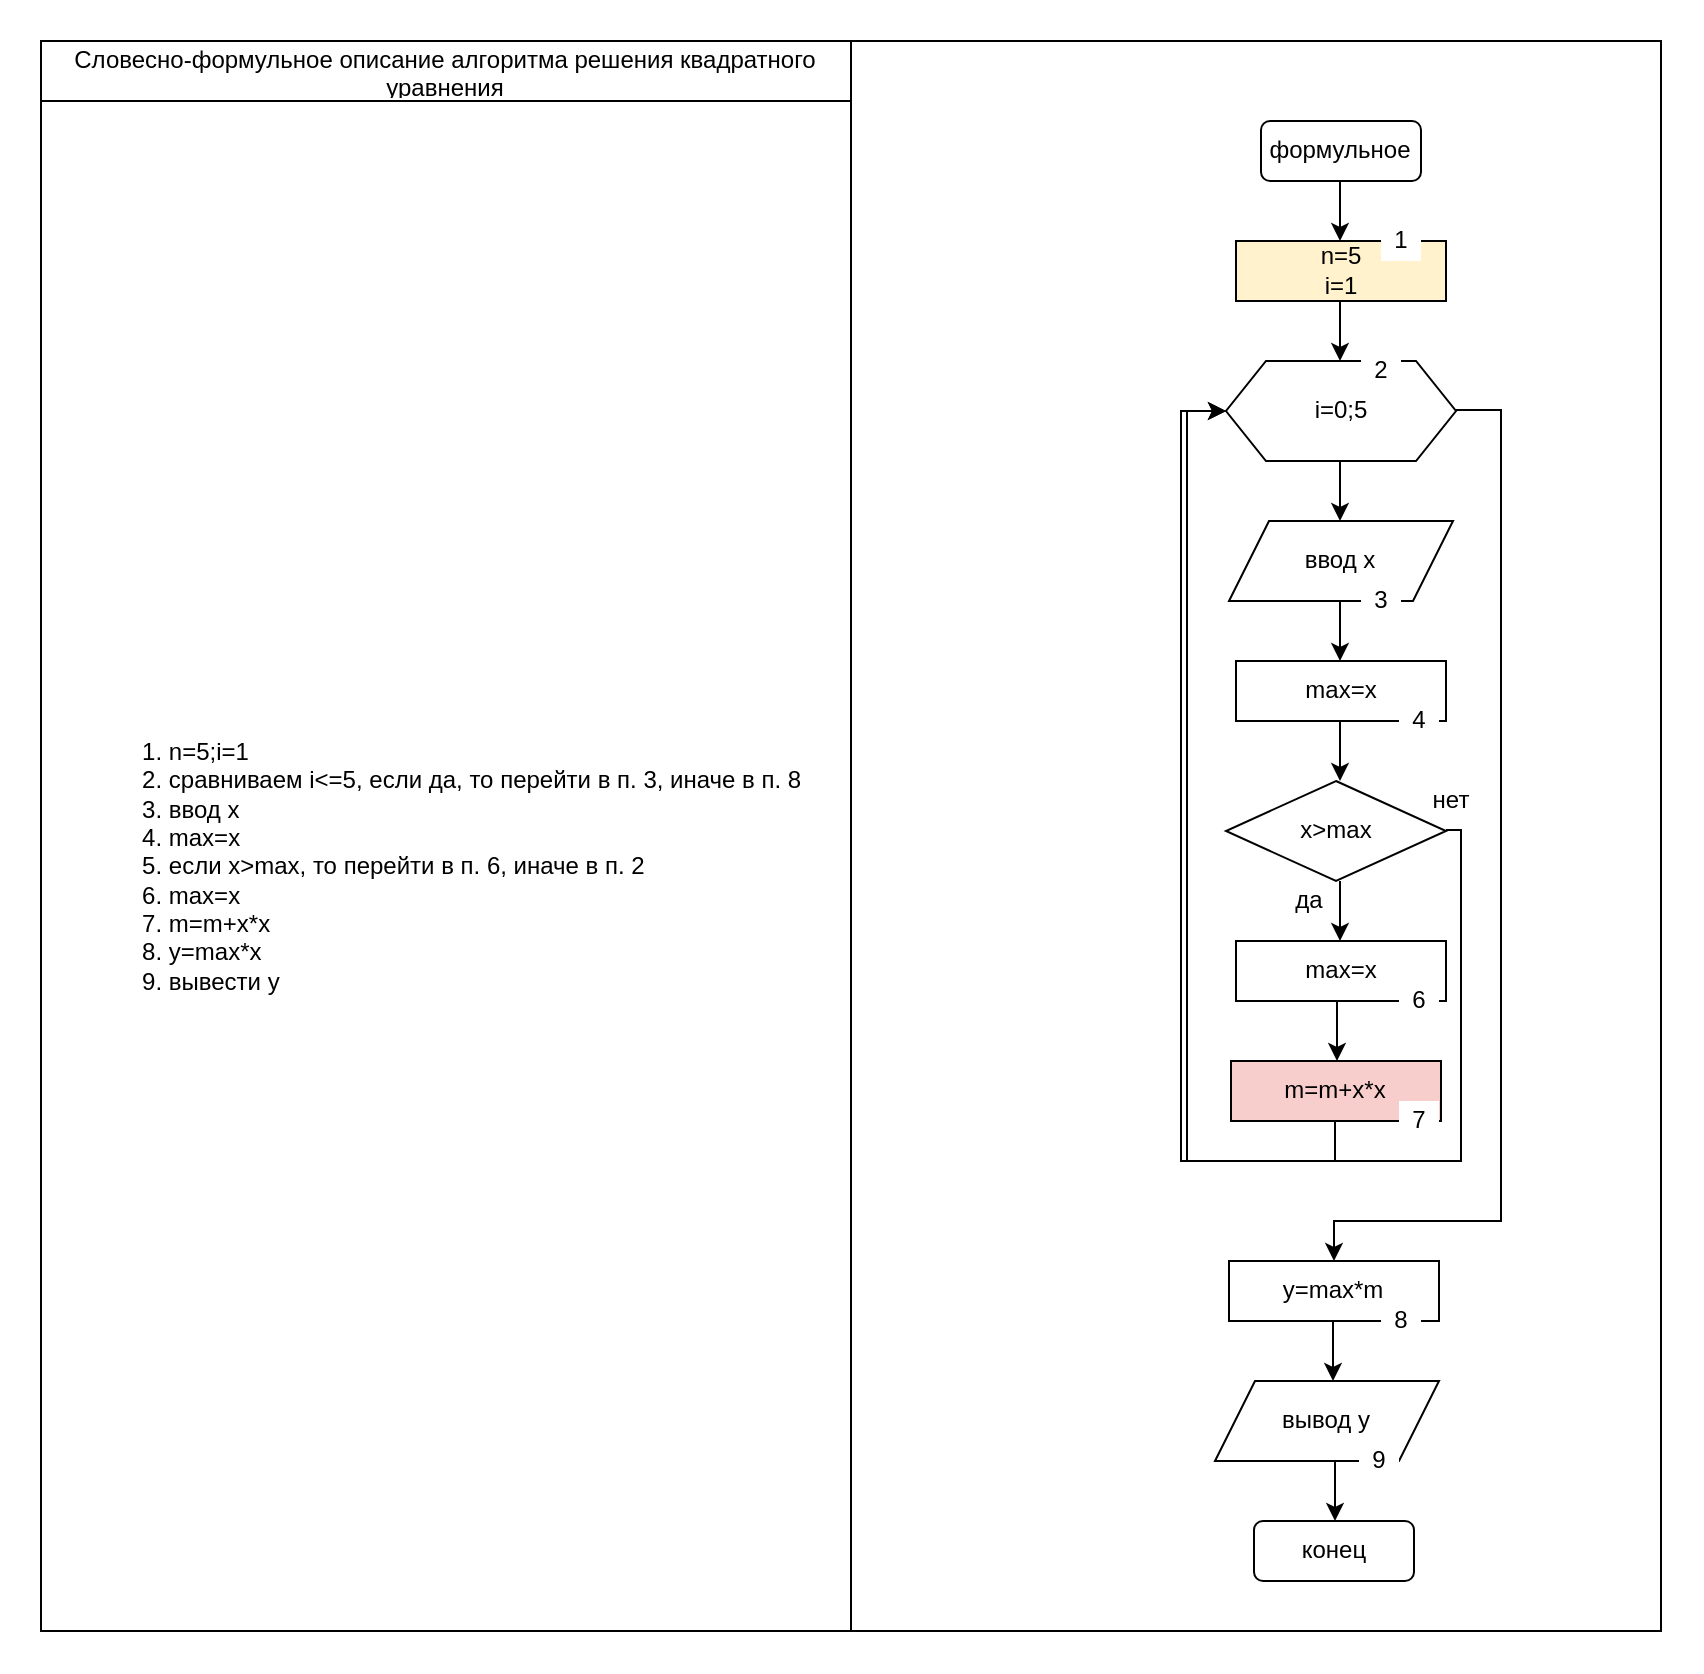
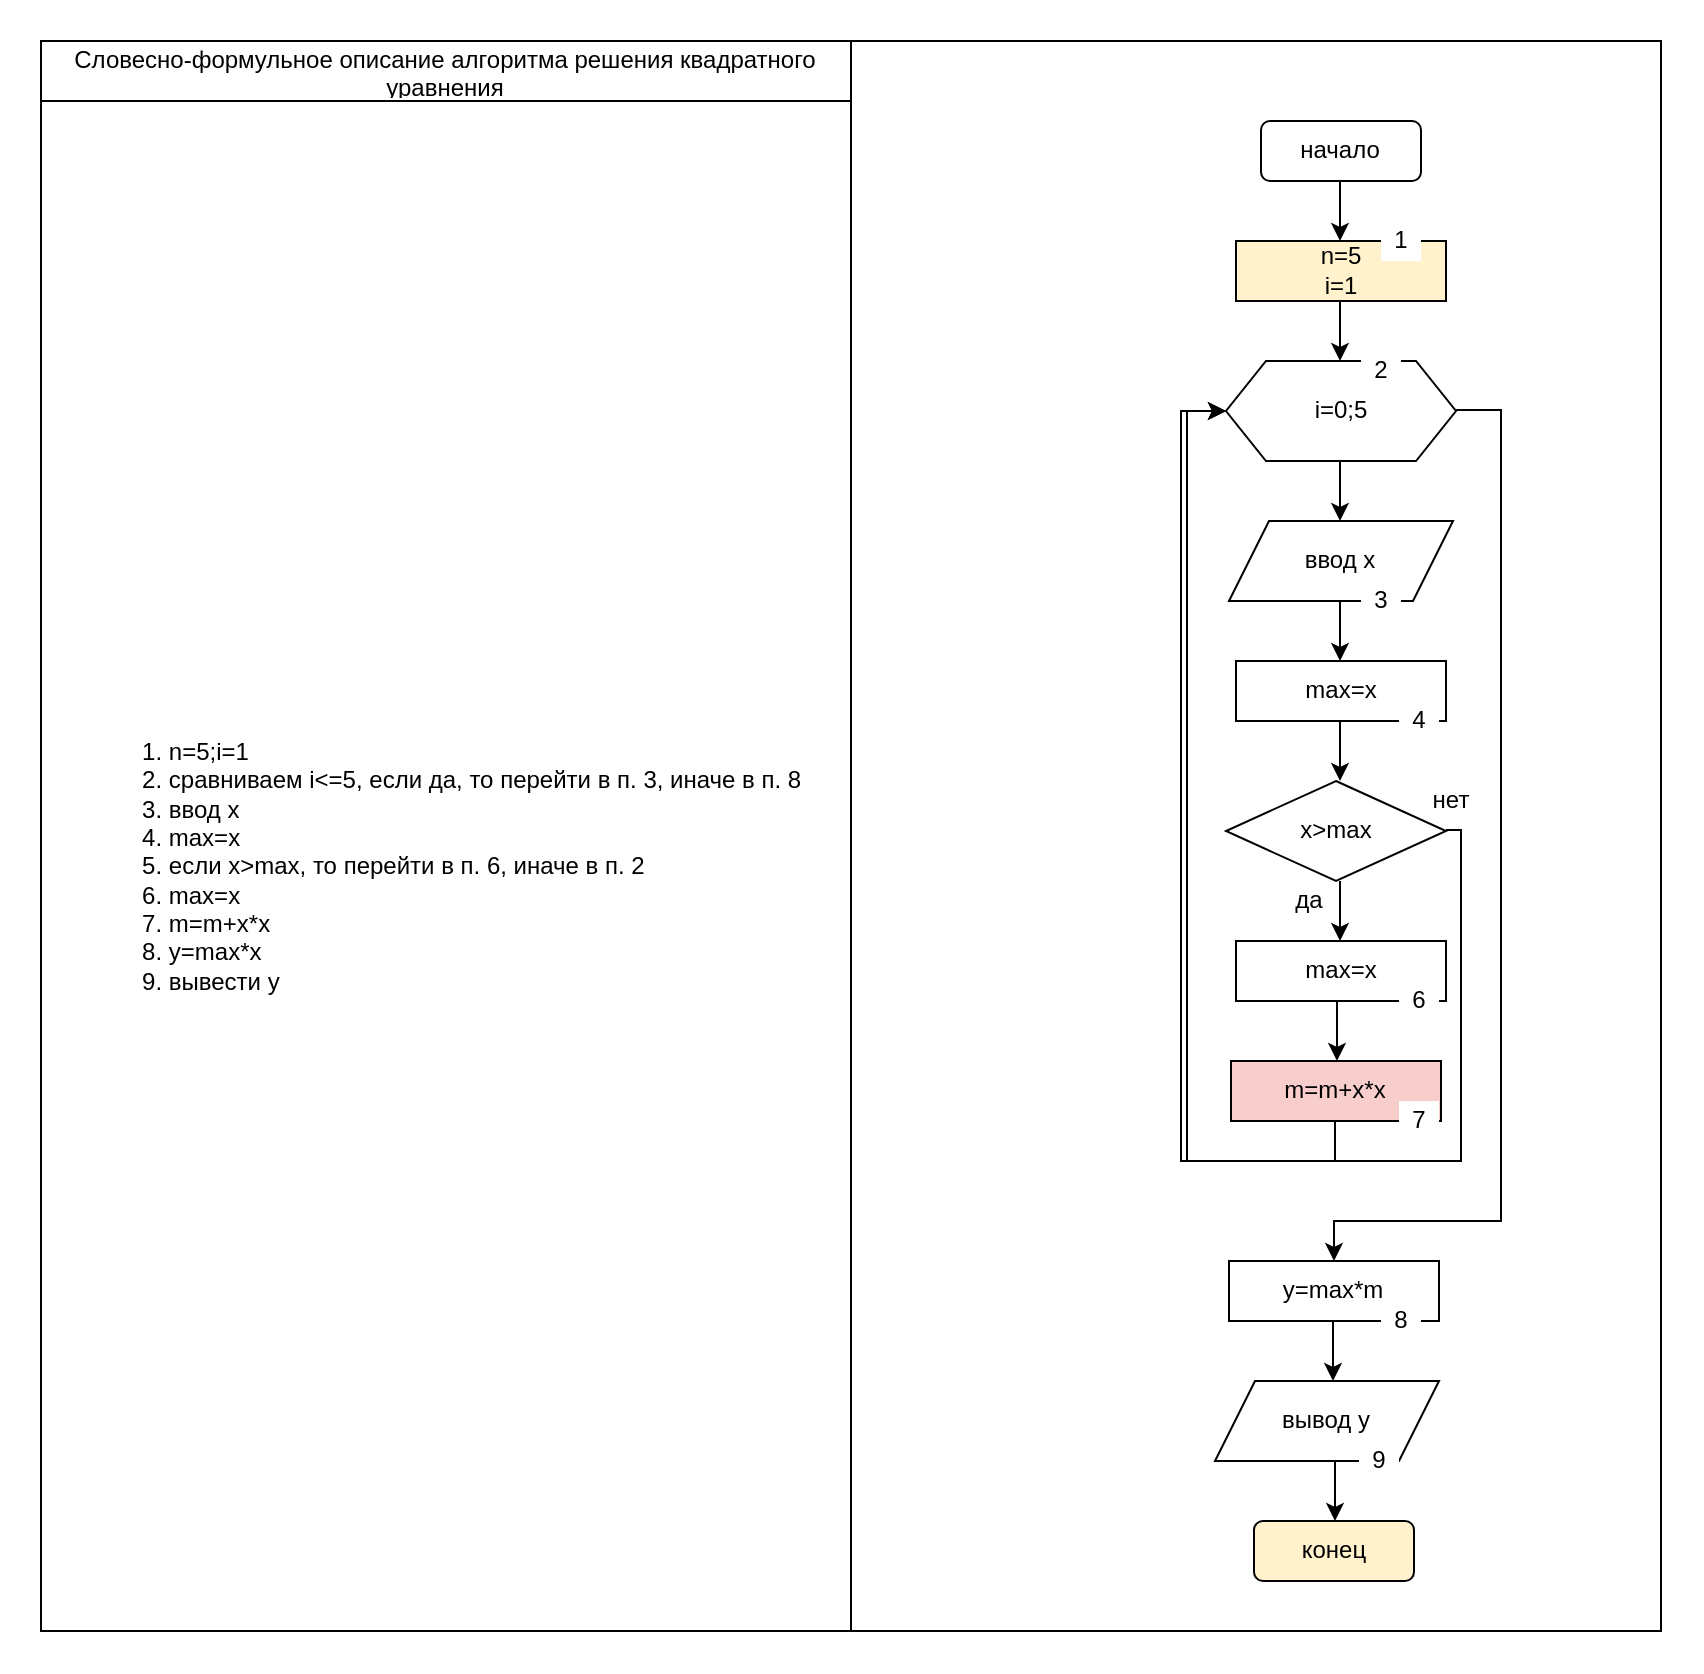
  <mxCell id="0" />
  <mxCell id="1" parent="0" />
  <mxCell id="2" value="" style="shape=table;startSize=0;container=1;collapsible=0;childLayout=tableLayout;hachureGap=4;pointerEvents=0;" vertex="1" parent="1"><mxGeometry x="20" y="20" width="810" height="795" as="geometry" /></mxCell>
  <mxCell id="3" value="" style="shape=partialRectangle;collapsible=0;dropTarget=0;pointerEvents=0;fillColor=none;top=0;left=0;bottom=0;right=0;points=[[0,0.5],[1,0.5]];portConstraint=eastwest;hachureGap=4;" vertex="1" parent="2"><mxGeometry width="810" height="30" as="geometry" /></mxCell>
  <mxCell id="4" value="Словесно-формульное описание алгоритма решения квадратного уравнения" style="shape=partialRectangle;html=1;whiteSpace=wrap;connectable=0;overflow=hidden;fillColor=none;top=0;left=0;bottom=0;right=0;pointerEvents=1;hachureGap=4;" vertex="1" parent="3"><mxGeometry width="405" height="30" as="geometry"><mxRectangle width="405" height="30" as="alternateBounds" /></mxGeometry></mxCell>
  <mxCell id="5" value="" style="shape=partialRectangle;collapsible=0;dropTarget=0;pointerEvents=0;fillColor=none;top=0;left=0;bottom=0;right=0;points=[[0,0.5],[1,0.5]];portConstraint=eastwest;hachureGap=4;" vertex="1" parent="2"><mxGeometry y="30" width="810" height="765" as="geometry" /></mxCell>
  <mxCell id="6" value="&lt;div align=&quot;left&quot;&gt;&lt;ol&gt;&lt;li&gt;n=5;i=1&lt;/li&gt;&lt;li&gt;сравниваем i&amp;lt;=5, если да, то перейти в п. 3, иначе в п. 8&lt;/li&gt;&lt;li&gt;ввод x&lt;/li&gt;&lt;li&gt;max=x&lt;/li&gt;&lt;li&gt;если x&amp;gt;max, то перейти в п. 6, иначе в п. 2&lt;/li&gt;&lt;li&gt;max=x&lt;/li&gt;&lt;li&gt;m=m+x*x&lt;/li&gt;&lt;li&gt;y=max*x&lt;/li&gt;&lt;li&gt;вывести y&lt;br&gt;&lt;/li&gt;&lt;/ol&gt;&lt;/div&gt;" style="shape=partialRectangle;html=1;whiteSpace=wrap;connectable=0;overflow=hidden;fillColor=none;top=0;left=0;bottom=0;right=0;pointerEvents=1;hachureGap=4;" vertex="1" parent="5"><mxGeometry width="405" height="765" as="geometry"><mxRectangle width="405" height="765" as="alternateBounds" /></mxGeometry></mxCell>
  <mxCell id="7" value="" style="shape=partialRectangle;html=1;whiteSpace=wrap;connectable=0;overflow=hidden;fillColor=none;top=0;left=0;bottom=0;right=0;pointerEvents=1;hachureGap=4;" vertex="1" parent="5"><mxGeometry x="405" width="405" height="765" as="geometry"><mxRectangle width="405" height="765" as="alternateBounds" /></mxGeometry></mxCell>
- <mxCell id="8" value="формульное" style="rounded=1;whiteSpace=wrap;html=1;" vertex="1" parent="1"><mxGeometry x="630" y="60" width="80" height="30" as="geometry" /></mxCell>
+ <mxCell id="8" value="начало" style="rounded=1;whiteSpace=wrap;html=1;" vertex="1" parent="1"><mxGeometry x="630" y="60" width="80" height="30" as="geometry" /></mxCell>
  <mxCell id="9" style="edgeStyle=orthogonalEdgeStyle;rounded=0;orthogonalLoop=1;jettySize=auto;html=1;exitX=0.5;exitY=1;exitDx=0;exitDy=0;" edge="1" parent="1"><mxGeometry relative="1" as="geometry"><mxPoint x="669.5" y="120" as="targetPoint" /><mxPoint x="669.5" y="90" as="sourcePoint" /></mxGeometry></mxCell>
  <mxCell id="10" value="&lt;div&gt;n=5&lt;/div&gt;&lt;div&gt;i=1&lt;br&gt;&lt;/div&gt;" style="rounded=0;whiteSpace=wrap;html=1;fillColor=#fff2cc;" vertex="1" parent="1"><mxGeometry x="617.5" y="120" width="105" height="30" as="geometry" /></mxCell>
  <mxCell id="11" style="edgeStyle=orthogonalEdgeStyle;rounded=0;orthogonalLoop=1;jettySize=auto;html=1;exitX=0.5;exitY=1;exitDx=0;exitDy=0;" edge="1" parent="1"><mxGeometry relative="1" as="geometry"><mxPoint x="669.5" y="180" as="targetPoint" /><mxPoint x="669.5" y="150" as="sourcePoint" /></mxGeometry></mxCell>
  <mxCell id="12" value="i=0;5" style="shape=hexagon;perimeter=hexagonPerimeter2;whiteSpace=wrap;html=1;fixedSize=1;" vertex="1" parent="1"><mxGeometry x="612.5" y="180" width="115" height="50" as="geometry" /></mxCell>
  <mxCell id="13" style="edgeStyle=orthogonalEdgeStyle;rounded=0;orthogonalLoop=1;jettySize=auto;html=1;exitX=0.5;exitY=1;exitDx=0;exitDy=0;" edge="1" parent="1"><mxGeometry relative="1" as="geometry"><mxPoint x="669.5" y="260" as="targetPoint" /><mxPoint x="669.5" y="230" as="sourcePoint" /></mxGeometry></mxCell>
  <mxCell id="14" style="edgeStyle=orthogonalEdgeStyle;rounded=0;orthogonalLoop=1;jettySize=auto;html=1;exitX=0.5;exitY=1;exitDx=0;exitDy=0;" edge="1" parent="1"><mxGeometry relative="1" as="geometry"><mxPoint x="669.5" y="330" as="targetPoint" /><mxPoint x="669.5" y="300" as="sourcePoint" /></mxGeometry></mxCell>
  <mxCell id="15" style="edgeStyle=orthogonalEdgeStyle;rounded=0;orthogonalLoop=1;jettySize=auto;html=1;exitX=0.5;exitY=1;exitDx=0;exitDy=0;entryX=0;entryY=0.5;entryDx=0;entryDy=0;" edge="1" parent="1" target="12"><mxGeometry relative="1" as="geometry"><mxPoint x="750" y="415" as="targetPoint" /><mxPoint x="722.5" y="414.5" as="sourcePoint" /><Array as="points"><mxPoint x="730" y="415" /><mxPoint x="730" y="580" /><mxPoint x="590" y="580" /><mxPoint x="590" y="205" /></Array></mxGeometry></mxCell>
  <mxCell id="16" value="ввод x" style="shape=parallelogram;perimeter=parallelogramPerimeter;whiteSpace=wrap;html=1;fixedSize=1;" vertex="1" parent="1"><mxGeometry x="614" y="260" width="112" height="40" as="geometry" /></mxCell>
  <mxCell id="17" style="edgeStyle=orthogonalEdgeStyle;rounded=0;orthogonalLoop=1;jettySize=auto;html=1;exitX=0.5;exitY=1;exitDx=0;exitDy=0;entryX=0;entryY=0.5;entryDx=0;entryDy=0;" edge="1" parent="1" target="12"><mxGeometry relative="1" as="geometry"><mxPoint x="667" y="590" as="targetPoint" /><mxPoint x="667" y="560" as="sourcePoint" /><Array as="points"><mxPoint x="667" y="580" /><mxPoint x="593" y="580" /><mxPoint x="593" y="205" /></Array></mxGeometry></mxCell>
  <mxCell id="18" style="edgeStyle=orthogonalEdgeStyle;rounded=0;orthogonalLoop=1;jettySize=auto;html=1;exitX=0.5;exitY=1;exitDx=0;exitDy=0;" edge="1" parent="1"><mxGeometry relative="1" as="geometry"><mxPoint x="668" y="530" as="targetPoint" /><mxPoint x="668" y="500" as="sourcePoint" /></mxGeometry></mxCell>
  <mxCell id="19" style="edgeStyle=orthogonalEdgeStyle;rounded=0;orthogonalLoop=1;jettySize=auto;html=1;exitX=0.5;exitY=1;exitDx=0;exitDy=0;" edge="1" parent="1"><mxGeometry relative="1" as="geometry"><mxPoint x="669.5" y="470" as="targetPoint" /><mxPoint x="669.5" y="440" as="sourcePoint" /></mxGeometry></mxCell>
  <mxCell id="20" style="edgeStyle=orthogonalEdgeStyle;rounded=0;orthogonalLoop=1;jettySize=auto;html=1;exitX=0.5;exitY=1;exitDx=0;exitDy=0;" edge="1" parent="1"><mxGeometry relative="1" as="geometry"><mxPoint x="669.5" y="390" as="targetPoint" /><mxPoint x="669.5" y="360" as="sourcePoint" /></mxGeometry></mxCell>
  <mxCell id="21" value="max=x" style="rounded=0;whiteSpace=wrap;html=1;" vertex="1" parent="1"><mxGeometry x="617.5" y="330" width="105" height="30" as="geometry" /></mxCell>
  <mxCell id="22" value="x&amp;gt;max" style="rhombus;whiteSpace=wrap;html=1;hachureGap=4;pointerEvents=0;" vertex="1" parent="1"><mxGeometry x="612.5" y="390" width="110" height="50" as="geometry" /></mxCell>
  <mxCell id="23" value="да" style="text;html=1;align=center;verticalAlign=middle;resizable=0;points=[];autosize=1;strokeColor=none;fillColor=none;" vertex="1" parent="1"><mxGeometry x="639" y="440" width="30" height="20" as="geometry" /></mxCell>
  <mxCell id="24" value="нет" style="text;html=1;align=center;verticalAlign=middle;resizable=0;points=[];autosize=1;strokeColor=none;fillColor=none;" vertex="1" parent="1"><mxGeometry x="710" y="390" width="30" height="20" as="geometry" /></mxCell>
  <mxCell id="25" value="max=x" style="rounded=0;whiteSpace=wrap;html=1;" vertex="1" parent="1"><mxGeometry x="617.5" y="470" width="105" height="30" as="geometry" /></mxCell>
  <mxCell id="26" style="edgeStyle=orthogonalEdgeStyle;rounded=0;orthogonalLoop=1;jettySize=auto;html=1;exitX=0.5;exitY=1;exitDx=0;exitDy=0;entryX=0.5;entryY=0;entryDx=0;entryDy=0;" edge="1" parent="1" target="30"><mxGeometry relative="1" as="geometry"><mxPoint x="770" y="204.5" as="targetPoint" /><mxPoint x="727.5" y="204.5" as="sourcePoint" /><Array as="points"><mxPoint x="750" y="205" /><mxPoint x="750" y="610" /><mxPoint x="667" y="610" /></Array></mxGeometry></mxCell>
  <mxCell id="27" style="edgeStyle=orthogonalEdgeStyle;rounded=0;orthogonalLoop=1;jettySize=auto;html=1;exitX=0.5;exitY=1;exitDx=0;exitDy=0;" edge="1" parent="1"><mxGeometry relative="1" as="geometry"><mxPoint x="666" y="690" as="targetPoint" /><mxPoint x="666" y="660" as="sourcePoint" /></mxGeometry></mxCell>
  <mxCell id="28" style="edgeStyle=orthogonalEdgeStyle;rounded=0;orthogonalLoop=1;jettySize=auto;html=1;exitX=0.5;exitY=1;exitDx=0;exitDy=0;" edge="1" parent="1"><mxGeometry relative="1" as="geometry"><mxPoint x="667" y="760" as="targetPoint" /><mxPoint x="667" y="730" as="sourcePoint" /></mxGeometry></mxCell>
  <mxCell id="29" value="m=m+x*x" style="rounded=0;whiteSpace=wrap;html=1;fillColor=#f8cecc;" vertex="1" parent="1"><mxGeometry x="615" y="530" width="105" height="30" as="geometry" /></mxCell>
  <mxCell id="30" value="y=max*m" style="rounded=0;whiteSpace=wrap;html=1;" vertex="1" parent="1"><mxGeometry x="614" y="630" width="105" height="30" as="geometry" /></mxCell>
  <mxCell id="31" value="вывод y" style="shape=parallelogram;perimeter=parallelogramPerimeter;whiteSpace=wrap;html=1;fixedSize=1;" vertex="1" parent="1"><mxGeometry x="607" y="690" width="112" height="40" as="geometry" /></mxCell>
- <mxCell id="32" value="конец" style="rounded=1;whiteSpace=wrap;html=1;" vertex="1" parent="1"><mxGeometry x="626.5" y="760" width="80" height="30" as="geometry" /></mxCell>
+ <mxCell id="32" value="конец" style="rounded=1;whiteSpace=wrap;html=1;fillColor=#fff2cc;" vertex="1" parent="1"><mxGeometry x="626.5" y="760" width="80" height="30" as="geometry" /></mxCell>
  <mxCell id="33" value="6" style="text;html=1;align=center;verticalAlign=middle;resizable=0;points=[];autosize=1;strokeColor=none;fillColor=#FFFFFF;" vertex="1" parent="1"><mxGeometry x="699" y="490" width="20" height="20" as="geometry" /></mxCell>
  <mxCell id="34" value="4" style="text;html=1;align=center;verticalAlign=middle;resizable=0;points=[];autosize=1;strokeColor=none;fillColor=#FFFFFF;" vertex="1" parent="1"><mxGeometry x="699" y="350" width="20" height="20" as="geometry" /></mxCell>
  <mxCell id="35" value="3" style="text;html=1;align=center;verticalAlign=middle;resizable=0;points=[];autosize=1;strokeColor=none;fillColor=#FFFFFF;" vertex="1" parent="1"><mxGeometry x="680" y="290" width="20" height="20" as="geometry" /></mxCell>
  <mxCell id="36" value="2" style="text;html=1;align=center;verticalAlign=middle;resizable=0;points=[];autosize=1;strokeColor=none;fillColor=#FFFFFF;" vertex="1" parent="1"><mxGeometry x="680" y="175" width="20" height="20" as="geometry" /></mxCell>
  <mxCell id="37" value="1" style="text;html=1;align=center;verticalAlign=middle;resizable=0;points=[];autosize=1;strokeColor=none;fillColor=#FFFFFF;" vertex="1" parent="1"><mxGeometry x="690" y="110" width="20" height="20" as="geometry" /></mxCell>
  <mxCell id="38" value="7" style="text;html=1;align=center;verticalAlign=middle;resizable=0;points=[];autosize=1;strokeColor=none;fillColor=#FFFFFF;" vertex="1" parent="1"><mxGeometry x="699" y="550" width="20" height="20" as="geometry" /></mxCell>
  <mxCell id="39" value="8" style="text;html=1;align=center;verticalAlign=middle;resizable=0;points=[];autosize=1;strokeColor=none;fillColor=#FFFFFF;" vertex="1" parent="1"><mxGeometry x="690" y="650" width="20" height="20" as="geometry" /></mxCell>
  <mxCell id="40" value="9" style="text;html=1;align=center;verticalAlign=middle;resizable=0;points=[];autosize=1;strokeColor=none;fillColor=#FFFFFF;" vertex="1" parent="1"><mxGeometry x="679" y="720" width="20" height="20" as="geometry" /></mxCell>
